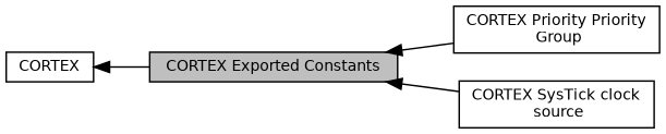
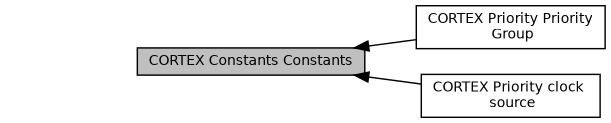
  digraph {
    rankdir=LR
    node [color=black fillcolor=white fontname=Helvetica fontsize=10 shape=box style=filled]
    edge [dir=back fontname=Helvetica fontsize=10 labelfontname=Helvetica labelfontsize=10 shape=plaintext style=solid]
-   n1 [height=0.2 label=CORTEX width=0.4]
-   n2 [fillcolor=grey75 fontcolor=black height=0.2 label="CORTEX Exported Constants" width=0.4]
+   n2 [fillcolor=grey75 fontcolor=black height=0.2 label="CORTEX Constants Constants" width=0.4]
    n3 [height=0.2 label="CORTEX Priority Priority\l Group" width=0.4]
-   n4 [height=0.2 label="CORTEX SysTick clock\l source" width=0.4]
-   n1 -> n2
+   n4 [height=0.2 label="CORTEX Priority clock\l source" width=0.4]
    n2 -> n3
    n2 -> n4
  }
